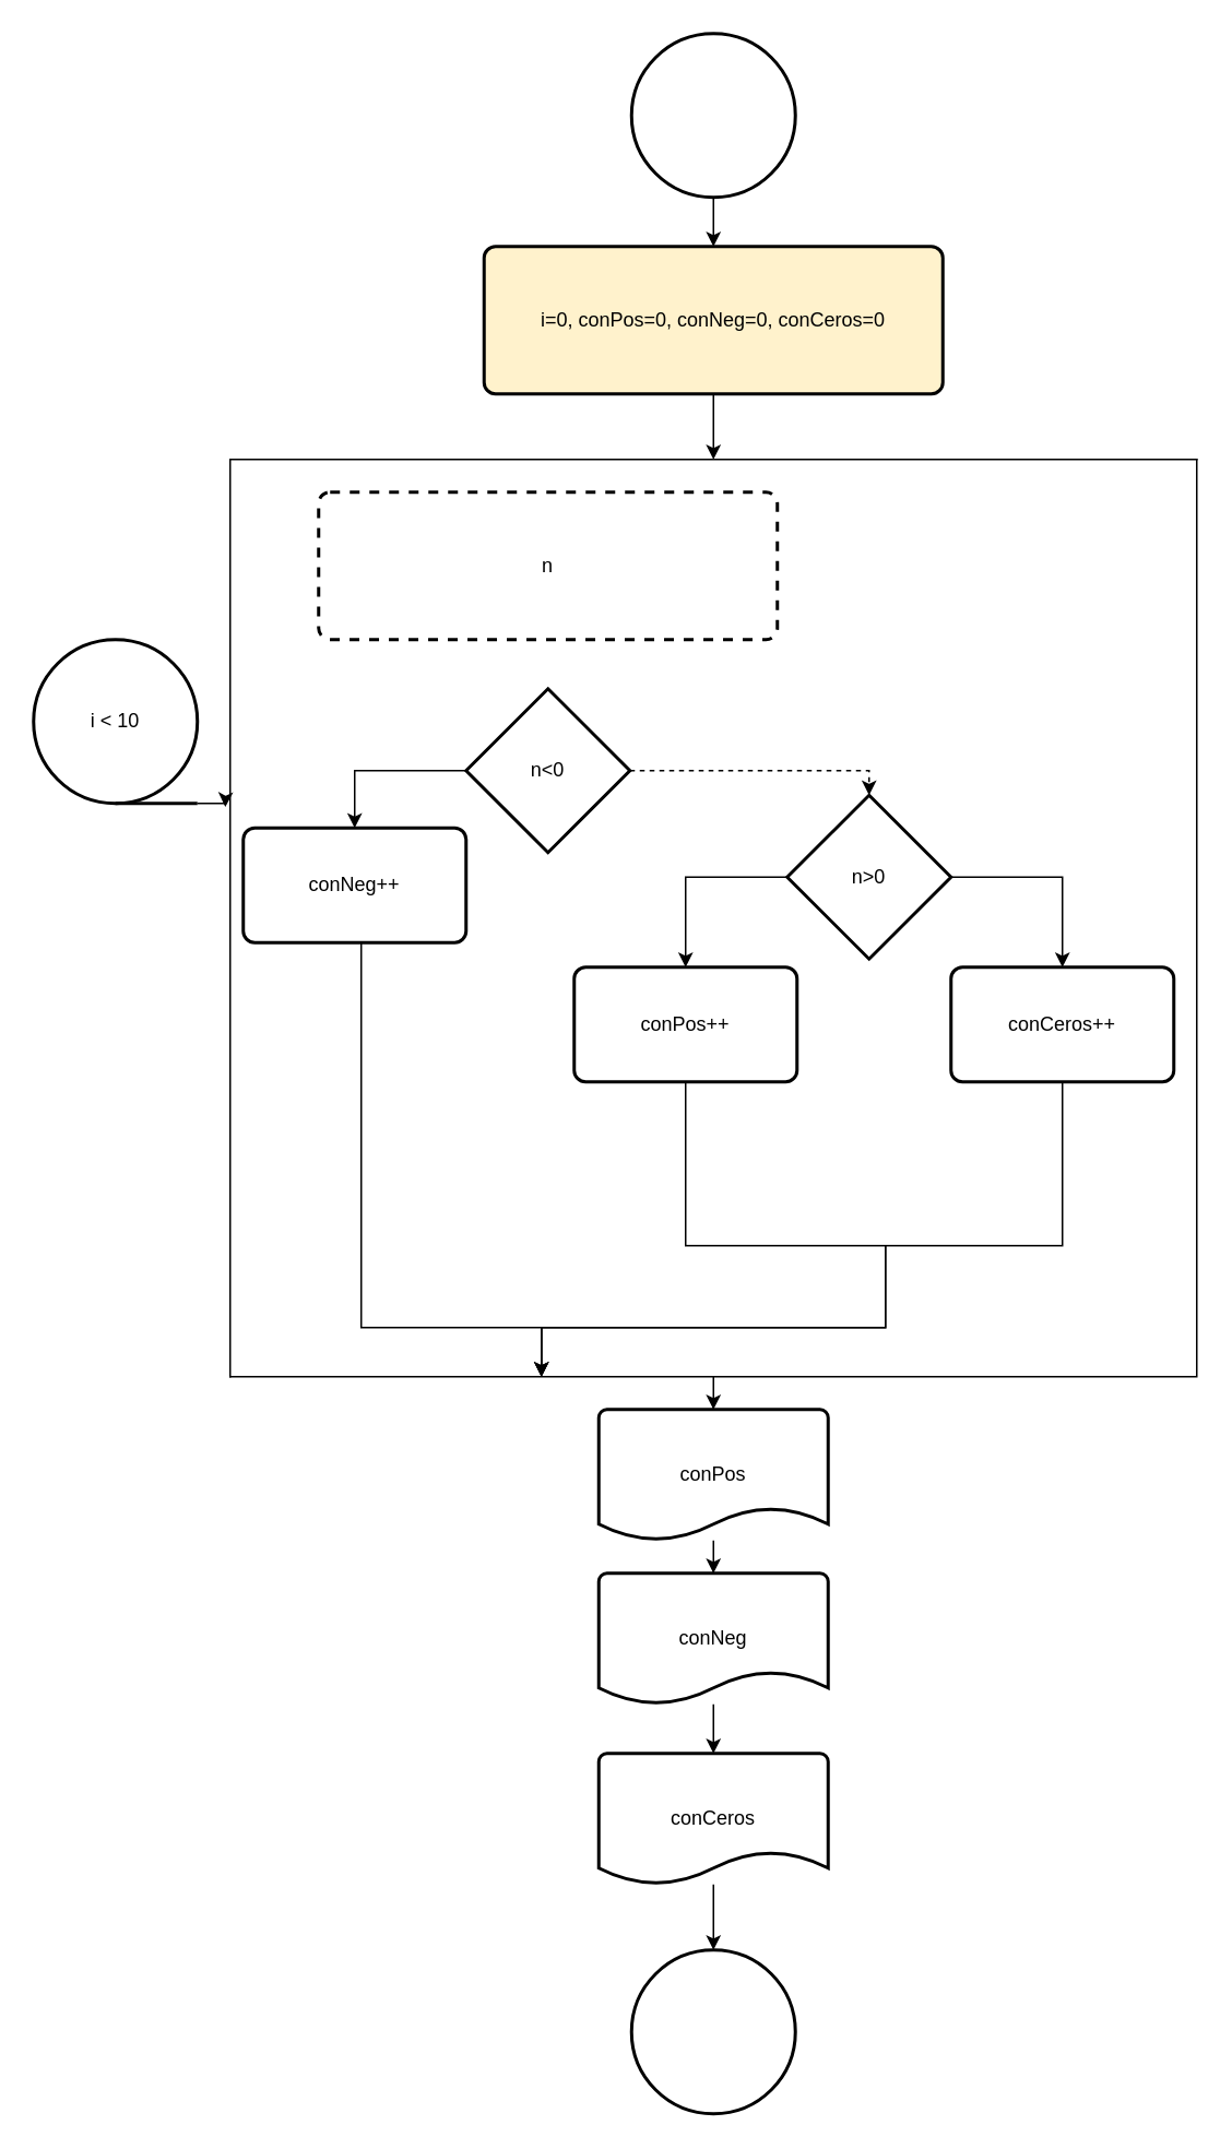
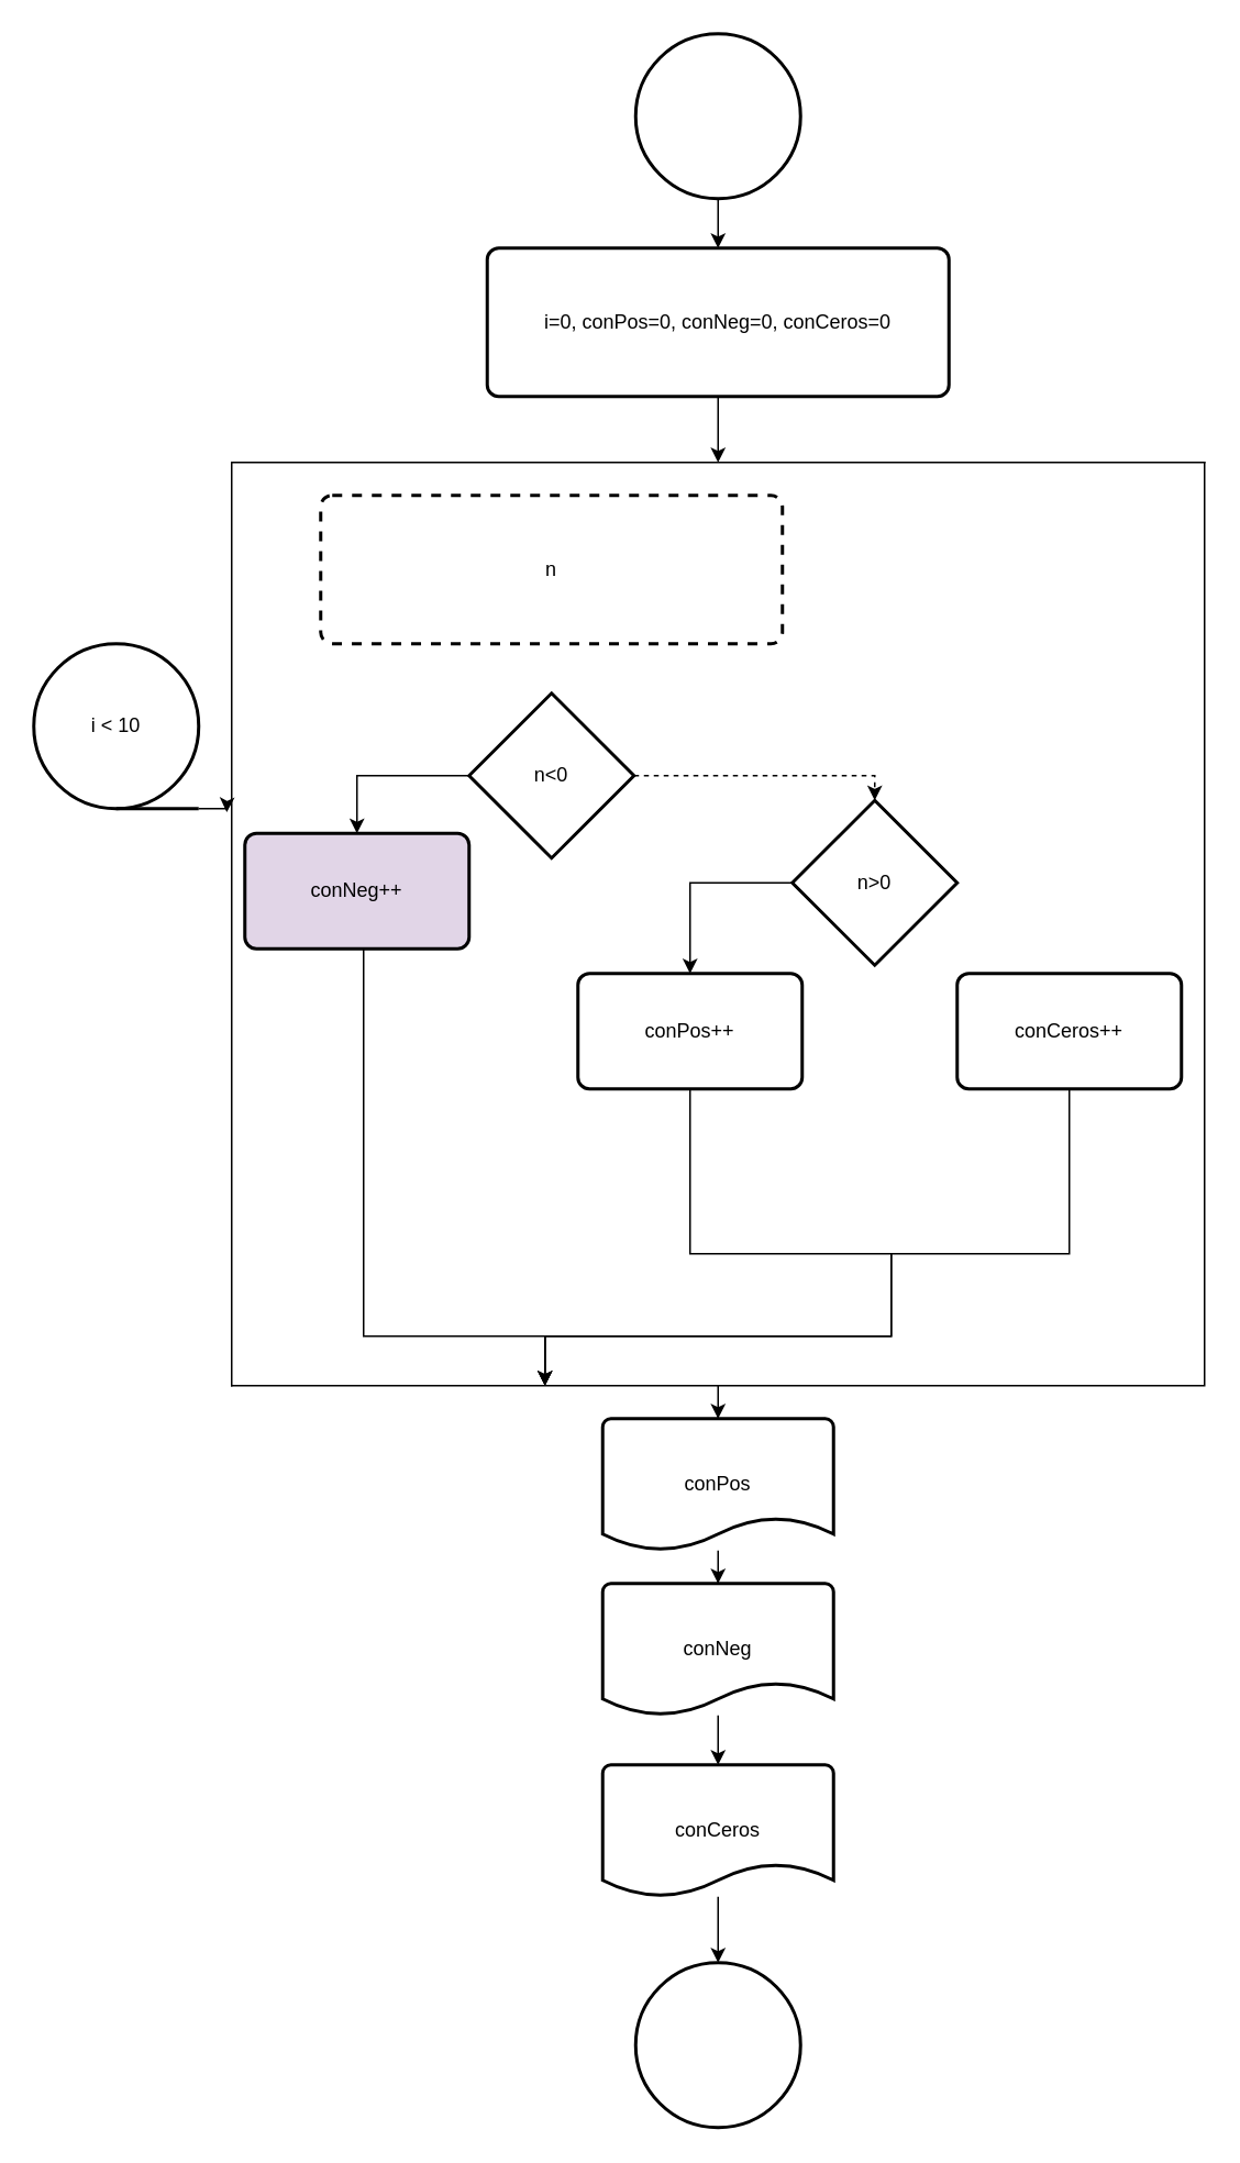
  <mxCell id="0" />
  <mxCell id="1" parent="0" />
  <mxCell id="2" style="edgeStyle=orthogonalEdgeStyle;rounded=0;orthogonalLoop=1;jettySize=auto;html=1;" edge="1" parent="1" source="3" target="6"><mxGeometry relative="1" as="geometry" /></mxCell>
  <mxCell id="3" value="" style="strokeWidth=2;html=1;shape=mxgraph.flowchart.start_2;whiteSpace=wrap;" vertex="1" parent="1"><mxGeometry x="385" y="20" width="100" height="100" as="geometry" /></mxCell>
  <mxCell id="4" value="" style="strokeWidth=2;html=1;shape=mxgraph.flowchart.start_2;whiteSpace=wrap;" vertex="1" parent="1"><mxGeometry x="385" y="1190" width="100" height="100" as="geometry" /></mxCell>
  <mxCell id="5" style="edgeStyle=orthogonalEdgeStyle;rounded=0;orthogonalLoop=1;jettySize=auto;html=1;entryX=0.5;entryY=0;entryDx=0;entryDy=0;" edge="1" parent="1" source="6" target="24"><mxGeometry relative="1" as="geometry" /></mxCell>
- <mxCell id="6" value="i=0, conPos=0, conNeg=0, conCeros=0" style="rounded=1;whiteSpace=wrap;html=1;absoluteArcSize=1;arcSize=14;strokeWidth=2;fillColor=#fff2cc;" vertex="1" parent="1"><mxGeometry x="295" y="150" width="280" height="90" as="geometry" /></mxCell>
+ <mxCell id="6" value="i=0, conPos=0, conNeg=0, conCeros=0" style="rounded=1;whiteSpace=wrap;html=1;absoluteArcSize=1;arcSize=14;strokeWidth=2;" vertex="1" parent="1"><mxGeometry x="295" y="150" width="280" height="90" as="geometry" /></mxCell>
  <mxCell id="7" style="edgeStyle=orthogonalEdgeStyle;rounded=0;orthogonalLoop=1;jettySize=auto;html=1;exitX=1;exitY=1;exitDx=0;exitDy=0;exitPerimeter=0;entryX=-0.005;entryY=0.379;entryDx=0;entryDy=0;entryPerimeter=0;" edge="1" parent="1" source="8" target="24"><mxGeometry relative="1" as="geometry" /></mxCell>
  <mxCell id="8" value="i &amp;lt; 10" style="strokeWidth=2;html=1;shape=mxgraph.flowchart.sequential_data;whiteSpace=wrap;" vertex="1" parent="1"><mxGeometry x="20" y="390" width="100" height="100" as="geometry" /></mxCell>
  <mxCell id="9" style="edgeStyle=orthogonalEdgeStyle;rounded=0;orthogonalLoop=1;jettySize=auto;html=1;entryX=0.5;entryY=0;entryDx=0;entryDy=0;" edge="1" parent="1" source="11" target="14"><mxGeometry relative="1" as="geometry"><Array as="points"><mxPoint x="216" y="470" /></Array></mxGeometry></mxCell>
  <mxCell id="10" style="edgeStyle=orthogonalEdgeStyle;rounded=0;orthogonalLoop=1;jettySize=auto;html=1;entryX=0.5;entryY=0;entryDx=0;entryDy=0;entryPerimeter=0;dashed=1;" edge="1" parent="1" source="11" target="19"><mxGeometry relative="1" as="geometry"><Array as="points"><mxPoint x="530" y="470" /></Array></mxGeometry></mxCell>
  <mxCell id="11" value="n&amp;lt;0" style="strokeWidth=2;html=1;shape=mxgraph.flowchart.decision;whiteSpace=wrap;" vertex="1" parent="1"><mxGeometry x="284" y="420" width="100" height="100" as="geometry" /></mxCell>
  <mxCell id="12" value="n" style="rounded=1;whiteSpace=wrap;html=1;absoluteArcSize=1;arcSize=14;strokeWidth=2;dashed=1;" vertex="1" parent="1"><mxGeometry x="194" y="300" width="280" height="90" as="geometry" /></mxCell>
  <mxCell id="13" style="edgeStyle=orthogonalEdgeStyle;rounded=0;orthogonalLoop=1;jettySize=auto;html=1;" edge="1" parent="1" source="14"><mxGeometry relative="1" as="geometry"><mxPoint x="330" y="840" as="targetPoint" /><Array as="points"><mxPoint x="220" y="810" /><mxPoint x="330" y="810" /></Array></mxGeometry></mxCell>
- <mxCell id="14" value="conNeg++" style="rounded=1;whiteSpace=wrap;html=1;absoluteArcSize=1;arcSize=14;strokeWidth=2;" vertex="1" parent="1"><mxGeometry x="148" y="505" width="136" height="70" as="geometry" /></mxCell>
+ <mxCell id="14" value="conNeg++" style="rounded=1;whiteSpace=wrap;html=1;absoluteArcSize=1;arcSize=14;strokeWidth=2;fillColor=#e1d5e7;" vertex="1" parent="1"><mxGeometry x="148" y="505" width="136" height="70" as="geometry" /></mxCell>
  <mxCell id="15" style="edgeStyle=orthogonalEdgeStyle;rounded=0;orthogonalLoop=1;jettySize=auto;html=1;" edge="1" parent="1" source="16"><mxGeometry relative="1" as="geometry"><mxPoint x="330" y="840" as="targetPoint" /><Array as="points"><mxPoint x="418" y="760" /><mxPoint x="540" y="760" /><mxPoint x="540" y="810" /><mxPoint x="330" y="810" /></Array></mxGeometry></mxCell>
  <mxCell id="16" value="conPos++" style="rounded=1;whiteSpace=wrap;html=1;absoluteArcSize=1;arcSize=14;strokeWidth=2;" vertex="1" parent="1"><mxGeometry x="350" y="590" width="136" height="70" as="geometry" /></mxCell>
  <mxCell id="17" style="edgeStyle=orthogonalEdgeStyle;rounded=0;orthogonalLoop=1;jettySize=auto;html=1;entryX=0.5;entryY=0;entryDx=0;entryDy=0;" edge="1" parent="1" source="19" target="16"><mxGeometry relative="1" as="geometry"><Array as="points"><mxPoint x="418" y="535" /></Array></mxGeometry></mxCell>
- <mxCell id="18" style="edgeStyle=orthogonalEdgeStyle;rounded=0;orthogonalLoop=1;jettySize=auto;html=1;" edge="1" parent="1" source="19" target="21"><mxGeometry relative="1" as="geometry"><Array as="points"><mxPoint x="648" y="535" /></Array></mxGeometry></mxCell>
  <mxCell id="19" value="n&amp;gt;0" style="strokeWidth=2;html=1;shape=mxgraph.flowchart.decision;whiteSpace=wrap;" vertex="1" parent="1"><mxGeometry x="480" y="485" width="100" height="100" as="geometry" /></mxCell>
  <mxCell id="20" style="edgeStyle=orthogonalEdgeStyle;rounded=0;orthogonalLoop=1;jettySize=auto;html=1;" edge="1" parent="1" source="21"><mxGeometry relative="1" as="geometry"><mxPoint x="330" y="840" as="targetPoint" /><Array as="points"><mxPoint x="648" y="760" /><mxPoint x="540" y="760" /><mxPoint x="540" y="810" /><mxPoint x="330" y="810" /></Array></mxGeometry></mxCell>
  <mxCell id="21" value="conCeros++" style="rounded=1;whiteSpace=wrap;html=1;absoluteArcSize=1;arcSize=14;strokeWidth=2;" vertex="1" parent="1"><mxGeometry x="580" y="590" width="136" height="70" as="geometry" /></mxCell>
  <mxCell id="22" value="" style="shape=partialRectangle;whiteSpace=wrap;html=1;bottom=0;right=0;fillColor=none;" vertex="1" parent="1"><mxGeometry x="140" y="280" width="590" height="560" as="geometry" /></mxCell>
  <mxCell id="23" style="edgeStyle=orthogonalEdgeStyle;rounded=0;orthogonalLoop=1;jettySize=auto;html=1;entryX=0.5;entryY=0;entryDx=0;entryDy=0;entryPerimeter=0;" edge="1" parent="1" source="24" target="26"><mxGeometry relative="1" as="geometry"><mxPoint x="435" y="880" as="targetPoint" /></mxGeometry></mxCell>
  <mxCell id="24" value="" style="shape=partialRectangle;whiteSpace=wrap;html=1;top=0;left=0;fillColor=none;" vertex="1" parent="1"><mxGeometry x="140" y="280" width="590" height="560" as="geometry" /></mxCell>
  <mxCell id="25" style="edgeStyle=orthogonalEdgeStyle;rounded=0;orthogonalLoop=1;jettySize=auto;html=1;entryX=0.5;entryY=0;entryDx=0;entryDy=0;entryPerimeter=0;" edge="1" parent="1" source="26" target="30"><mxGeometry relative="1" as="geometry" /></mxCell>
  <mxCell id="26" value="conPos" style="strokeWidth=2;html=1;shape=mxgraph.flowchart.document2;whiteSpace=wrap;size=0.25;" vertex="1" parent="1"><mxGeometry x="365" y="860" width="140" height="80" as="geometry" /></mxCell>
  <mxCell id="27" style="edgeStyle=orthogonalEdgeStyle;rounded=0;orthogonalLoop=1;jettySize=auto;html=1;" edge="1" parent="1" source="28" target="4"><mxGeometry relative="1" as="geometry" /></mxCell>
  <mxCell id="28" value="conCeros" style="strokeWidth=2;html=1;shape=mxgraph.flowchart.document2;whiteSpace=wrap;size=0.25;" vertex="1" parent="1"><mxGeometry x="365" y="1070" width="140" height="80" as="geometry" /></mxCell>
  <mxCell id="29" style="edgeStyle=orthogonalEdgeStyle;rounded=0;orthogonalLoop=1;jettySize=auto;html=1;entryX=0.5;entryY=0;entryDx=0;entryDy=0;entryPerimeter=0;" edge="1" parent="1" source="30" target="28"><mxGeometry relative="1" as="geometry" /></mxCell>
  <mxCell id="30" value="conNeg" style="strokeWidth=2;html=1;shape=mxgraph.flowchart.document2;whiteSpace=wrap;size=0.25;" vertex="1" parent="1"><mxGeometry x="365" y="960" width="140" height="80" as="geometry" /></mxCell>
